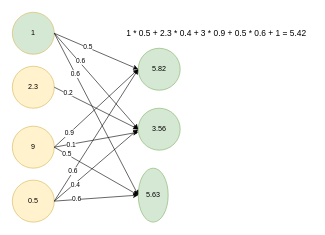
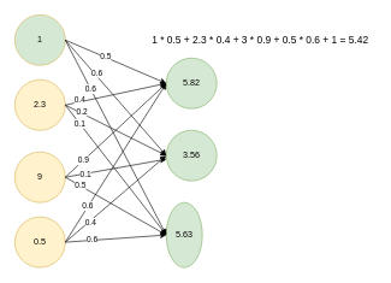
  <mxCell id="0" />
  <mxCell id="1" parent="0" />
  <mxCell id="2" value="2.3" style="ellipse;whiteSpace=wrap;html=1;aspect=fixed;fillColor=#fff2cc;strokeColor=#d6b656;" parent="1" vertex="1"><mxGeometry x="20" y="110" width="70" height="70" as="geometry" /></mxCell>
  <mxCell id="3" value="1" style="ellipse;whiteSpace=wrap;html=1;aspect=fixed;fillColor=#d5e8d4;strokeColor=#d6b656;" parent="1" vertex="1"><mxGeometry x="20" y="20" width="70" height="70" as="geometry" /></mxCell>
  <mxCell id="4" value="9" style="ellipse;whiteSpace=wrap;html=1;aspect=fixed;fillColor=#fff2cc;strokeColor=#d6b656;" parent="1" vertex="1"><mxGeometry x="20" y="210" width="70" height="70" as="geometry" /></mxCell>
  <mxCell id="5" value="0.5" style="ellipse;whiteSpace=wrap;html=1;aspect=fixed;fillColor=#fff2cc;strokeColor=#d6b656;" parent="1" vertex="1"><mxGeometry x="20" y="300" width="70" height="70" as="geometry" /></mxCell>
  <mxCell id="6" value="5.82" style="ellipse;whiteSpace=wrap;html=1;aspect=fixed;fillColor=#d5e8d4;strokeColor=#82b366;" parent="1" vertex="1"><mxGeometry x="230" y="80" width="70" height="70" as="geometry" /></mxCell>
  <mxCell id="7" value="3.56" style="ellipse;whiteSpace=wrap;html=1;aspect=fixed;fillColor=#d5e8d4;strokeColor=#82b366;" parent="1" vertex="1"><mxGeometry x="230" y="180" width="70" height="70" as="geometry" /></mxCell>
  <mxCell id="8" value="5.63" style="ellipse;whiteSpace=wrap;html=1;aspect=fixed;fillColor=#d5e8d4;strokeColor=#82b366;" parent="1" vertex="1"><mxGeometry x="230" y="280" width="50" height="90" as="geometry" /></mxCell>
  <mxCell id="9" value="" style="endArrow=classic;html=1;rounded=0;entryX=0;entryY=0.5;entryDx=0;entryDy=0;" parent="1" target="6" edge="1"><mxGeometry width="50" height="50" relative="1" as="geometry"><mxPoint x="90" y="335" as="sourcePoint" /><mxPoint x="320" y="200" as="targetPoint" /></mxGeometry></mxCell>
  <mxCell id="10" value="0.6" style="edgeLabel;html=1;align=center;verticalAlign=middle;resizable=0;points=[];" parent="9" vertex="1" connectable="0"><mxGeometry x="-0.536" y="2" relative="1" as="geometry"><mxPoint y="1" as="offset" /></mxGeometry></mxCell>
  <mxCell id="11" value="" style="endArrow=classic;html=1;rounded=0;exitX=1;exitY=0.5;exitDx=0;exitDy=0;entryX=0;entryY=0.5;entryDx=0;entryDy=0;" parent="1" source="5" target="7" edge="1"><mxGeometry width="50" height="50" relative="1" as="geometry"><mxPoint x="270" y="250" as="sourcePoint" /><mxPoint x="320" y="200" as="targetPoint" /></mxGeometry></mxCell>
  <mxCell id="12" value="0.4" style="edgeLabel;html=1;align=center;verticalAlign=middle;resizable=0;points=[];" parent="11" vertex="1" connectable="0"><mxGeometry x="-0.522" y="-1" relative="1" as="geometry"><mxPoint as="offset" /></mxGeometry></mxCell>
  <mxCell id="13" value="" style="endArrow=classic;html=1;rounded=0;exitX=1;exitY=0.5;exitDx=0;exitDy=0;entryX=0;entryY=0.5;entryDx=0;entryDy=0;" parent="1" source="5" target="8" edge="1"><mxGeometry width="50" height="50" relative="1" as="geometry"><mxPoint x="270" y="250" as="sourcePoint" /><mxPoint x="320" y="200" as="targetPoint" /></mxGeometry></mxCell>
  <mxCell id="14" value="0.6" style="edgeLabel;html=1;align=center;verticalAlign=middle;resizable=0;points=[];" parent="13" vertex="1" connectable="0"><mxGeometry x="-0.484" y="1" relative="1" as="geometry"><mxPoint x="1" as="offset" /></mxGeometry></mxCell>
  <mxCell id="15" value="" style="endArrow=classic;html=1;rounded=0;exitX=1;exitY=0.5;exitDx=0;exitDy=0;entryX=0;entryY=0.5;entryDx=0;entryDy=0;" parent="1" source="3" target="6" edge="1"><mxGeometry width="50" height="50" relative="1" as="geometry"><mxPoint x="270" y="250" as="sourcePoint" /><mxPoint x="320" y="200" as="targetPoint" /></mxGeometry></mxCell>
  <mxCell id="16" value="0.5" style="edgeLabel;html=1;align=center;verticalAlign=middle;resizable=0;points=[];" parent="15" vertex="1" connectable="0"><mxGeometry x="-0.21" y="2" relative="1" as="geometry"><mxPoint as="offset" /></mxGeometry></mxCell>
+ <mxCell id="17" value="" style="endArrow=classic;html=1;rounded=0;exitX=1;exitY=0.5;exitDx=0;exitDy=0;entryX=0;entryY=0.5;entryDx=0;entryDy=0;" parent="1" source="2" target="6" edge="1"><mxGeometry width="50" height="50" relative="1" as="geometry"><mxPoint x="270" y="250" as="sourcePoint" /><mxPoint x="320" y="200" as="targetPoint" /></mxGeometry></mxCell>
+ <mxCell id="18" value="0.4" style="edgeLabel;html=1;align=center;verticalAlign=middle;resizable=0;points=[];" parent="17" vertex="1" connectable="0"><mxGeometry x="-0.706" y="3" relative="1" as="geometry"><mxPoint as="offset" /></mxGeometry></mxCell>
  <mxCell id="19" value="" style="endArrow=classic;html=1;rounded=0;exitX=1;exitY=0.5;exitDx=0;exitDy=0;entryX=0;entryY=0.5;entryDx=0;entryDy=0;" parent="1" source="4" target="6" edge="1"><mxGeometry width="50" height="50" relative="1" as="geometry"><mxPoint x="270" y="250" as="sourcePoint" /><mxPoint x="320" y="200" as="targetPoint" /></mxGeometry></mxCell>
  <mxCell id="20" value="0.9" style="edgeLabel;html=1;align=center;verticalAlign=middle;resizable=0;points=[];" parent="19" vertex="1" connectable="0"><mxGeometry x="-0.644" relative="1" as="geometry"><mxPoint as="offset" /></mxGeometry></mxCell>
  <mxCell id="21" value="" style="endArrow=classic;html=1;rounded=0;exitX=1;exitY=0.5;exitDx=0;exitDy=0;entryX=0;entryY=0.5;entryDx=0;entryDy=0;" parent="1" source="2" target="7" edge="1"><mxGeometry width="50" height="50" relative="1" as="geometry"><mxPoint x="270" y="250" as="sourcePoint" /><mxPoint x="320" y="200" as="targetPoint" /></mxGeometry></mxCell>
  <mxCell id="22" value="0.2" style="edgeLabel;html=1;align=center;verticalAlign=middle;resizable=0;points=[];" parent="21" vertex="1" connectable="0"><mxGeometry x="-0.697" y="2" relative="1" as="geometry"><mxPoint as="offset" /></mxGeometry></mxCell>
+ <mxCell id="23" value="" style="endArrow=classic;html=1;rounded=0;exitX=1;exitY=0.5;exitDx=0;exitDy=0;entryX=0;entryY=0.5;entryDx=0;entryDy=0;" parent="1" source="2" target="8" edge="1"><mxGeometry width="50" height="50" relative="1" as="geometry"><mxPoint x="270" y="250" as="sourcePoint" /><mxPoint x="320" y="200" as="targetPoint" /></mxGeometry></mxCell>
+ <mxCell id="24" value="0.1" style="edgeLabel;html=1;align=center;verticalAlign=middle;resizable=0;points=[];" parent="23" vertex="1" connectable="0"><mxGeometry x="-0.716" relative="1" as="geometry"><mxPoint as="offset" /></mxGeometry></mxCell>
  <mxCell id="25" value="" style="endArrow=classic;html=1;rounded=0;exitX=1;exitY=0.5;exitDx=0;exitDy=0;" parent="1" source="4" edge="1"><mxGeometry width="50" height="50" relative="1" as="geometry"><mxPoint x="270" y="250" as="sourcePoint" /><mxPoint x="230" y="220" as="targetPoint" /></mxGeometry></mxCell>
  <mxCell id="26" value="0.1" style="edgeLabel;html=1;align=center;verticalAlign=middle;resizable=0;points=[];" parent="25" vertex="1" connectable="0"><mxGeometry x="-0.6" relative="1" as="geometry"><mxPoint as="offset" /></mxGeometry></mxCell>
  <mxCell id="27" value="" style="endArrow=classic;html=1;rounded=0;exitX=1;exitY=0.5;exitDx=0;exitDy=0;entryX=0;entryY=0.5;entryDx=0;entryDy=0;" parent="1" source="4" target="8" edge="1"><mxGeometry width="50" height="50" relative="1" as="geometry"><mxPoint x="400" y="210" as="sourcePoint" /><mxPoint x="450" y="160" as="targetPoint" /></mxGeometry></mxCell>
  <mxCell id="28" value="0.5" style="edgeLabel;html=1;align=center;verticalAlign=middle;resizable=0;points=[];" parent="27" vertex="1" connectable="0"><mxGeometry x="-0.703" relative="1" as="geometry"><mxPoint as="offset" /></mxGeometry></mxCell>
  <mxCell id="29" value="" style="endArrow=classic;html=1;rounded=0;entryX=0;entryY=0.5;entryDx=0;entryDy=0;" parent="1" target="7" edge="1"><mxGeometry width="50" height="50" relative="1" as="geometry"><mxPoint x="90" y="55" as="sourcePoint" /><mxPoint x="320" y="200" as="targetPoint" /></mxGeometry></mxCell>
  <mxCell id="30" value="0.6" style="edgeLabel;html=1;align=center;verticalAlign=middle;resizable=0;points=[];" parent="29" vertex="1" connectable="0"><mxGeometry x="-0.409" y="3" relative="1" as="geometry"><mxPoint as="offset" /></mxGeometry></mxCell>
  <mxCell id="31" value="" style="endArrow=classic;html=1;rounded=0;exitX=1;exitY=0.5;exitDx=0;exitDy=0;entryX=0;entryY=0.5;entryDx=0;entryDy=0;" parent="1" source="3" target="8" edge="1"><mxGeometry width="50" height="50" relative="1" as="geometry"><mxPoint x="270" y="250" as="sourcePoint" /><mxPoint x="320" y="200" as="targetPoint" /></mxGeometry></mxCell>
  <mxCell id="32" value="0.6" style="edgeLabel;html=1;align=center;verticalAlign=middle;resizable=0;points=[];" parent="31" vertex="1" connectable="0"><mxGeometry x="-0.509" relative="1" as="geometry"><mxPoint y="1" as="offset" /></mxGeometry></mxCell>
  <mxCell id="33" value="&lt;font style=&quot;font-size: 14px;&quot;&gt;1 * 0.5 + 2.3 * 0.4 + 3 * 0.9 + 0.5 * 0.6 + 1 = 5.42&lt;/font&gt;" style="text;html=1;align=center;verticalAlign=middle;resizable=0;points=[];autosize=1;strokeColor=none;fillColor=none;" parent="1" vertex="1"><mxGeometry x="200" y="40" width="320" height="30" as="geometry" /></mxCell>
